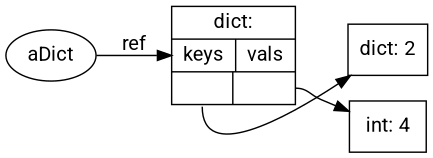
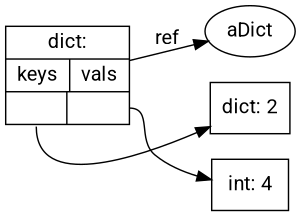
  digraph {
    fontname=Roboto
    rankdir=LR
    node [fontname=Roboto shape=box]
    edge [fontname=Roboto]
    n1 [label=aDict shape=ellipse]
    n2 [label="dict: | {keys|vals}|{<k0>|<v0>}" shape=record]
    n3 [label="dict: 2"]
    n4 [label="int: 4"]
-   n1 -> n2 [label=ref]
+   n2 -> n1 [label=ref]
    n2 -> n3 [tailport=k0]
    n2 -> n4 [tailport=v0]
  }
